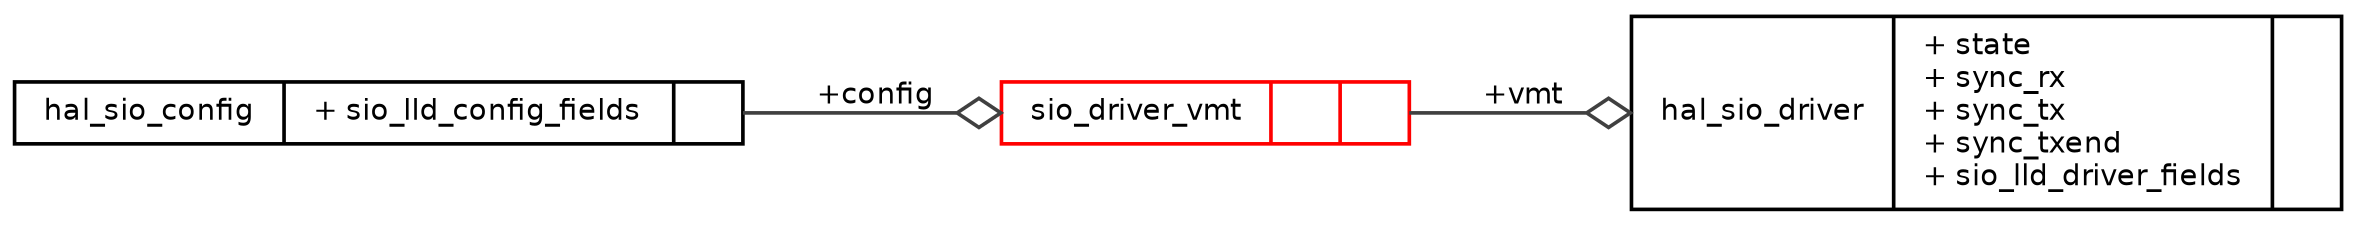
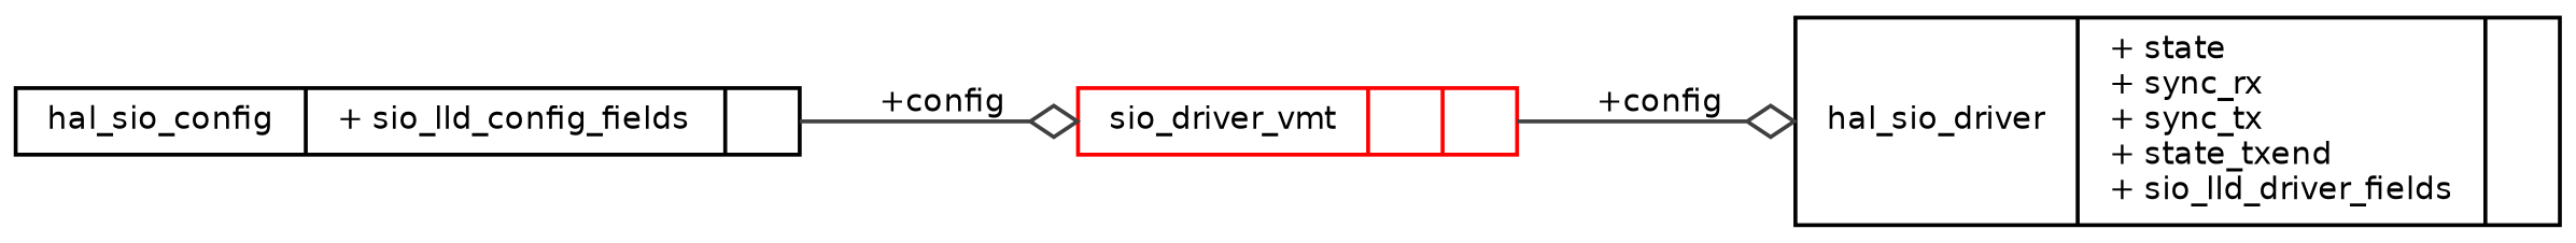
  digraph {
    rankdir=LR
    node [color=black fontname=Helvetica fontsize=8 shape=record]
    edge [arrowhead=odiamond color=grey25 fontname=Helvetica fontsize=8 labelfontname=Helvetica labelfontsize=8 style=solid]
-   n1 [height=0.2 label="{hal_sio_driver\n|+ state\l+ sync_rx\l+ sync_tx\l+ sync_txend\l+ sio_lld_driver_fields\l|}" width=0.4]
+   n1 [height=0.2 label="{hal_sio_driver\n|+ state\l+ sync_rx\l+ sync_tx\l+ state_txend\l+ sio_lld_driver_fields\l|}" width=0.4]
    n2 [height=0.2 label="{hal_sio_config\n|+ sio_lld_config_fields\l|}" width=0.4]
    n3 [color=red height=0.2 label="{sio_driver_vmt\n||}" width=0.4]
    n2 -> n3 [label=" +config"]
-   n3 -> n1 [label=" +vmt"]
+   n3 -> n1 [label=" +config"]
  }
